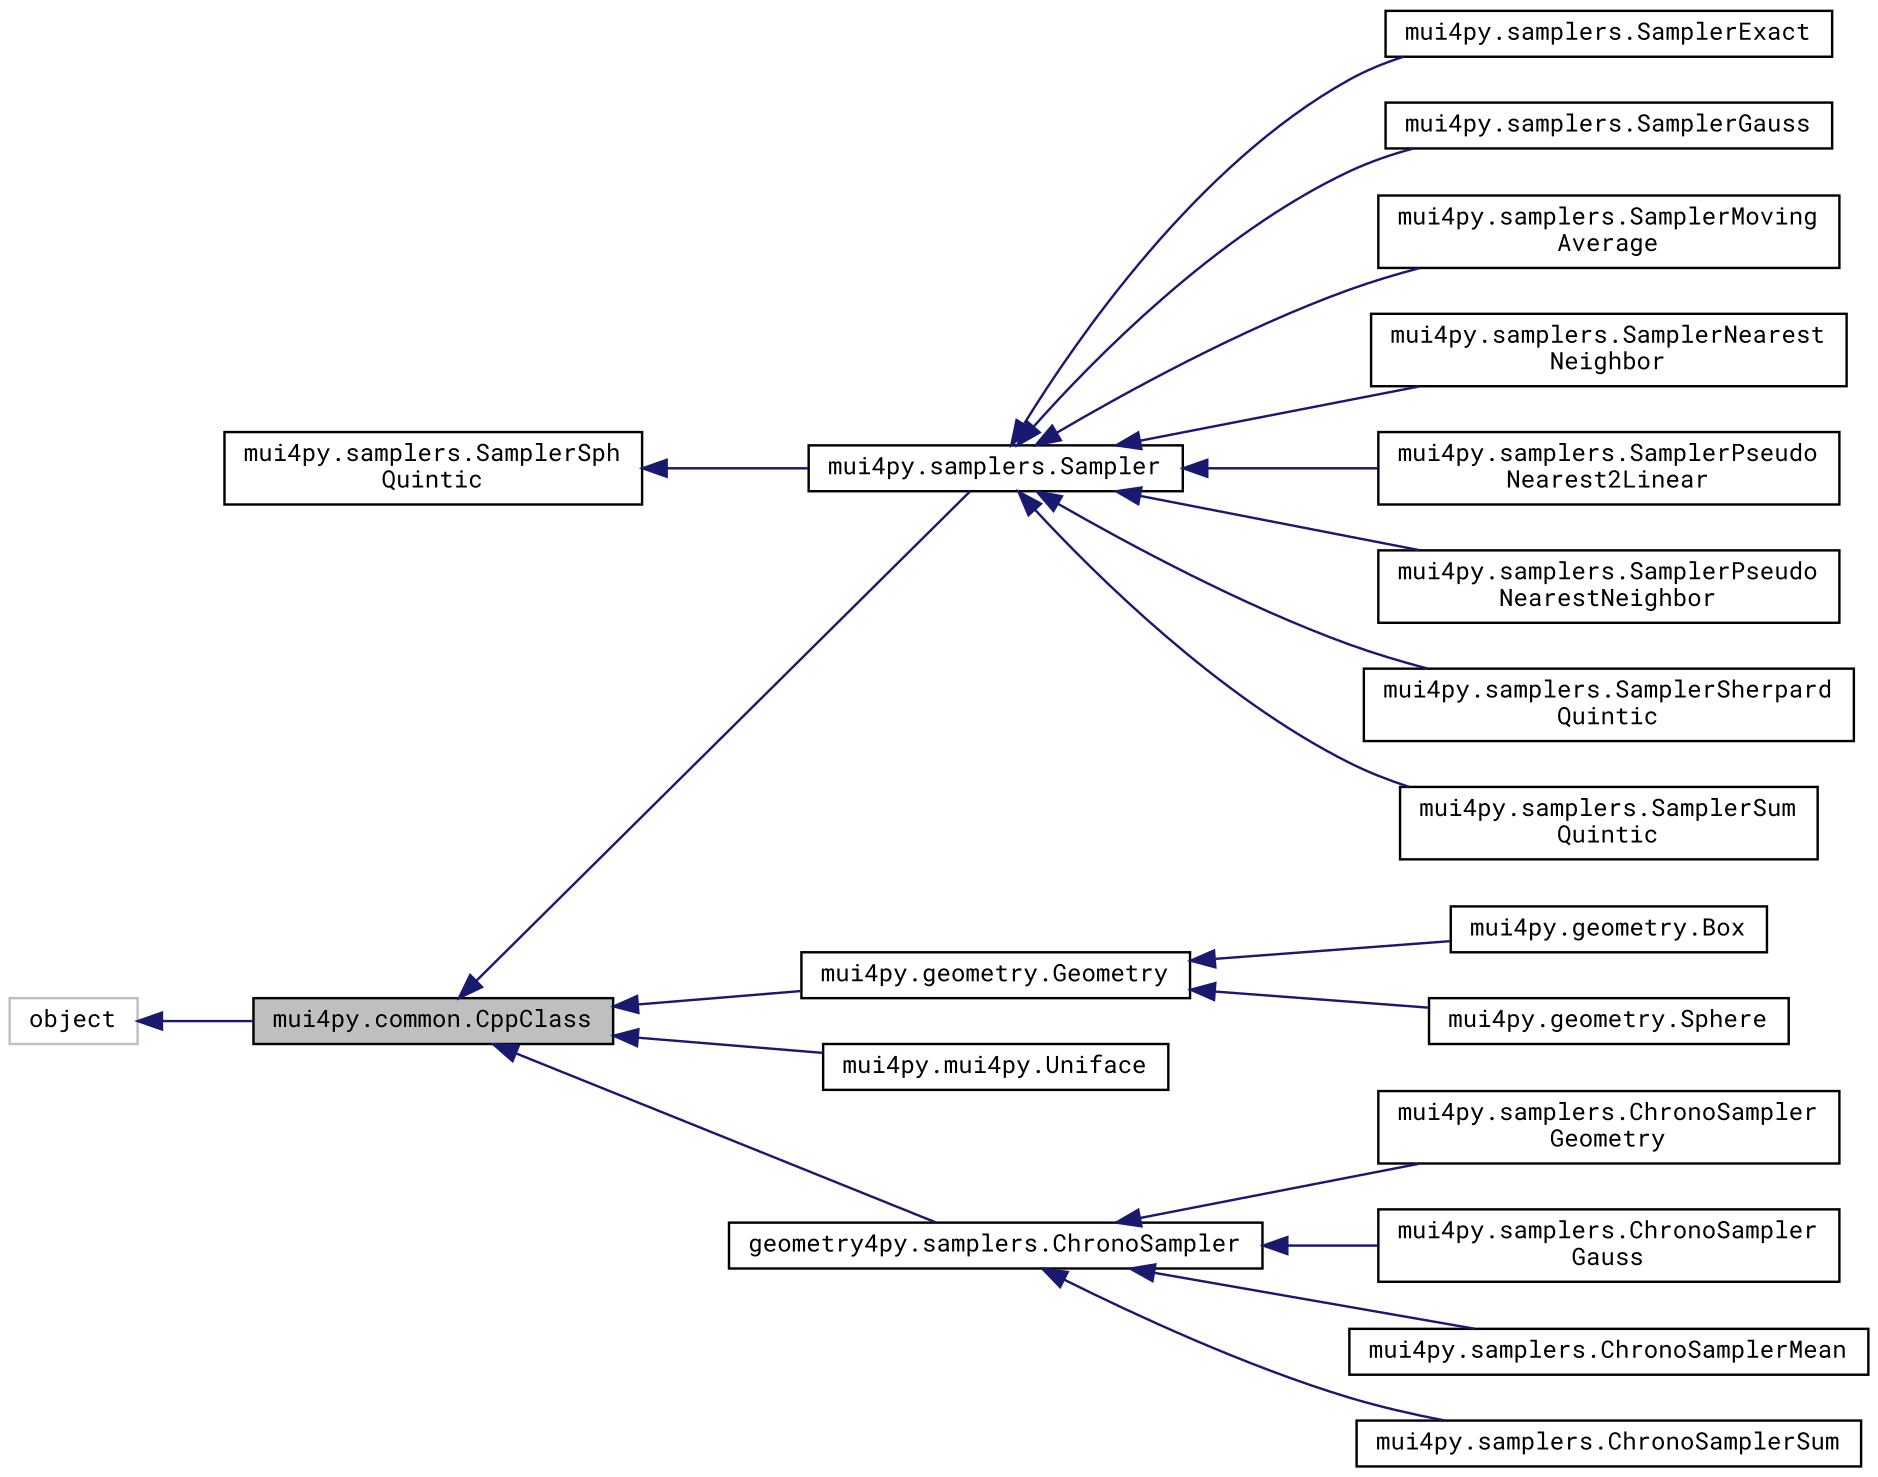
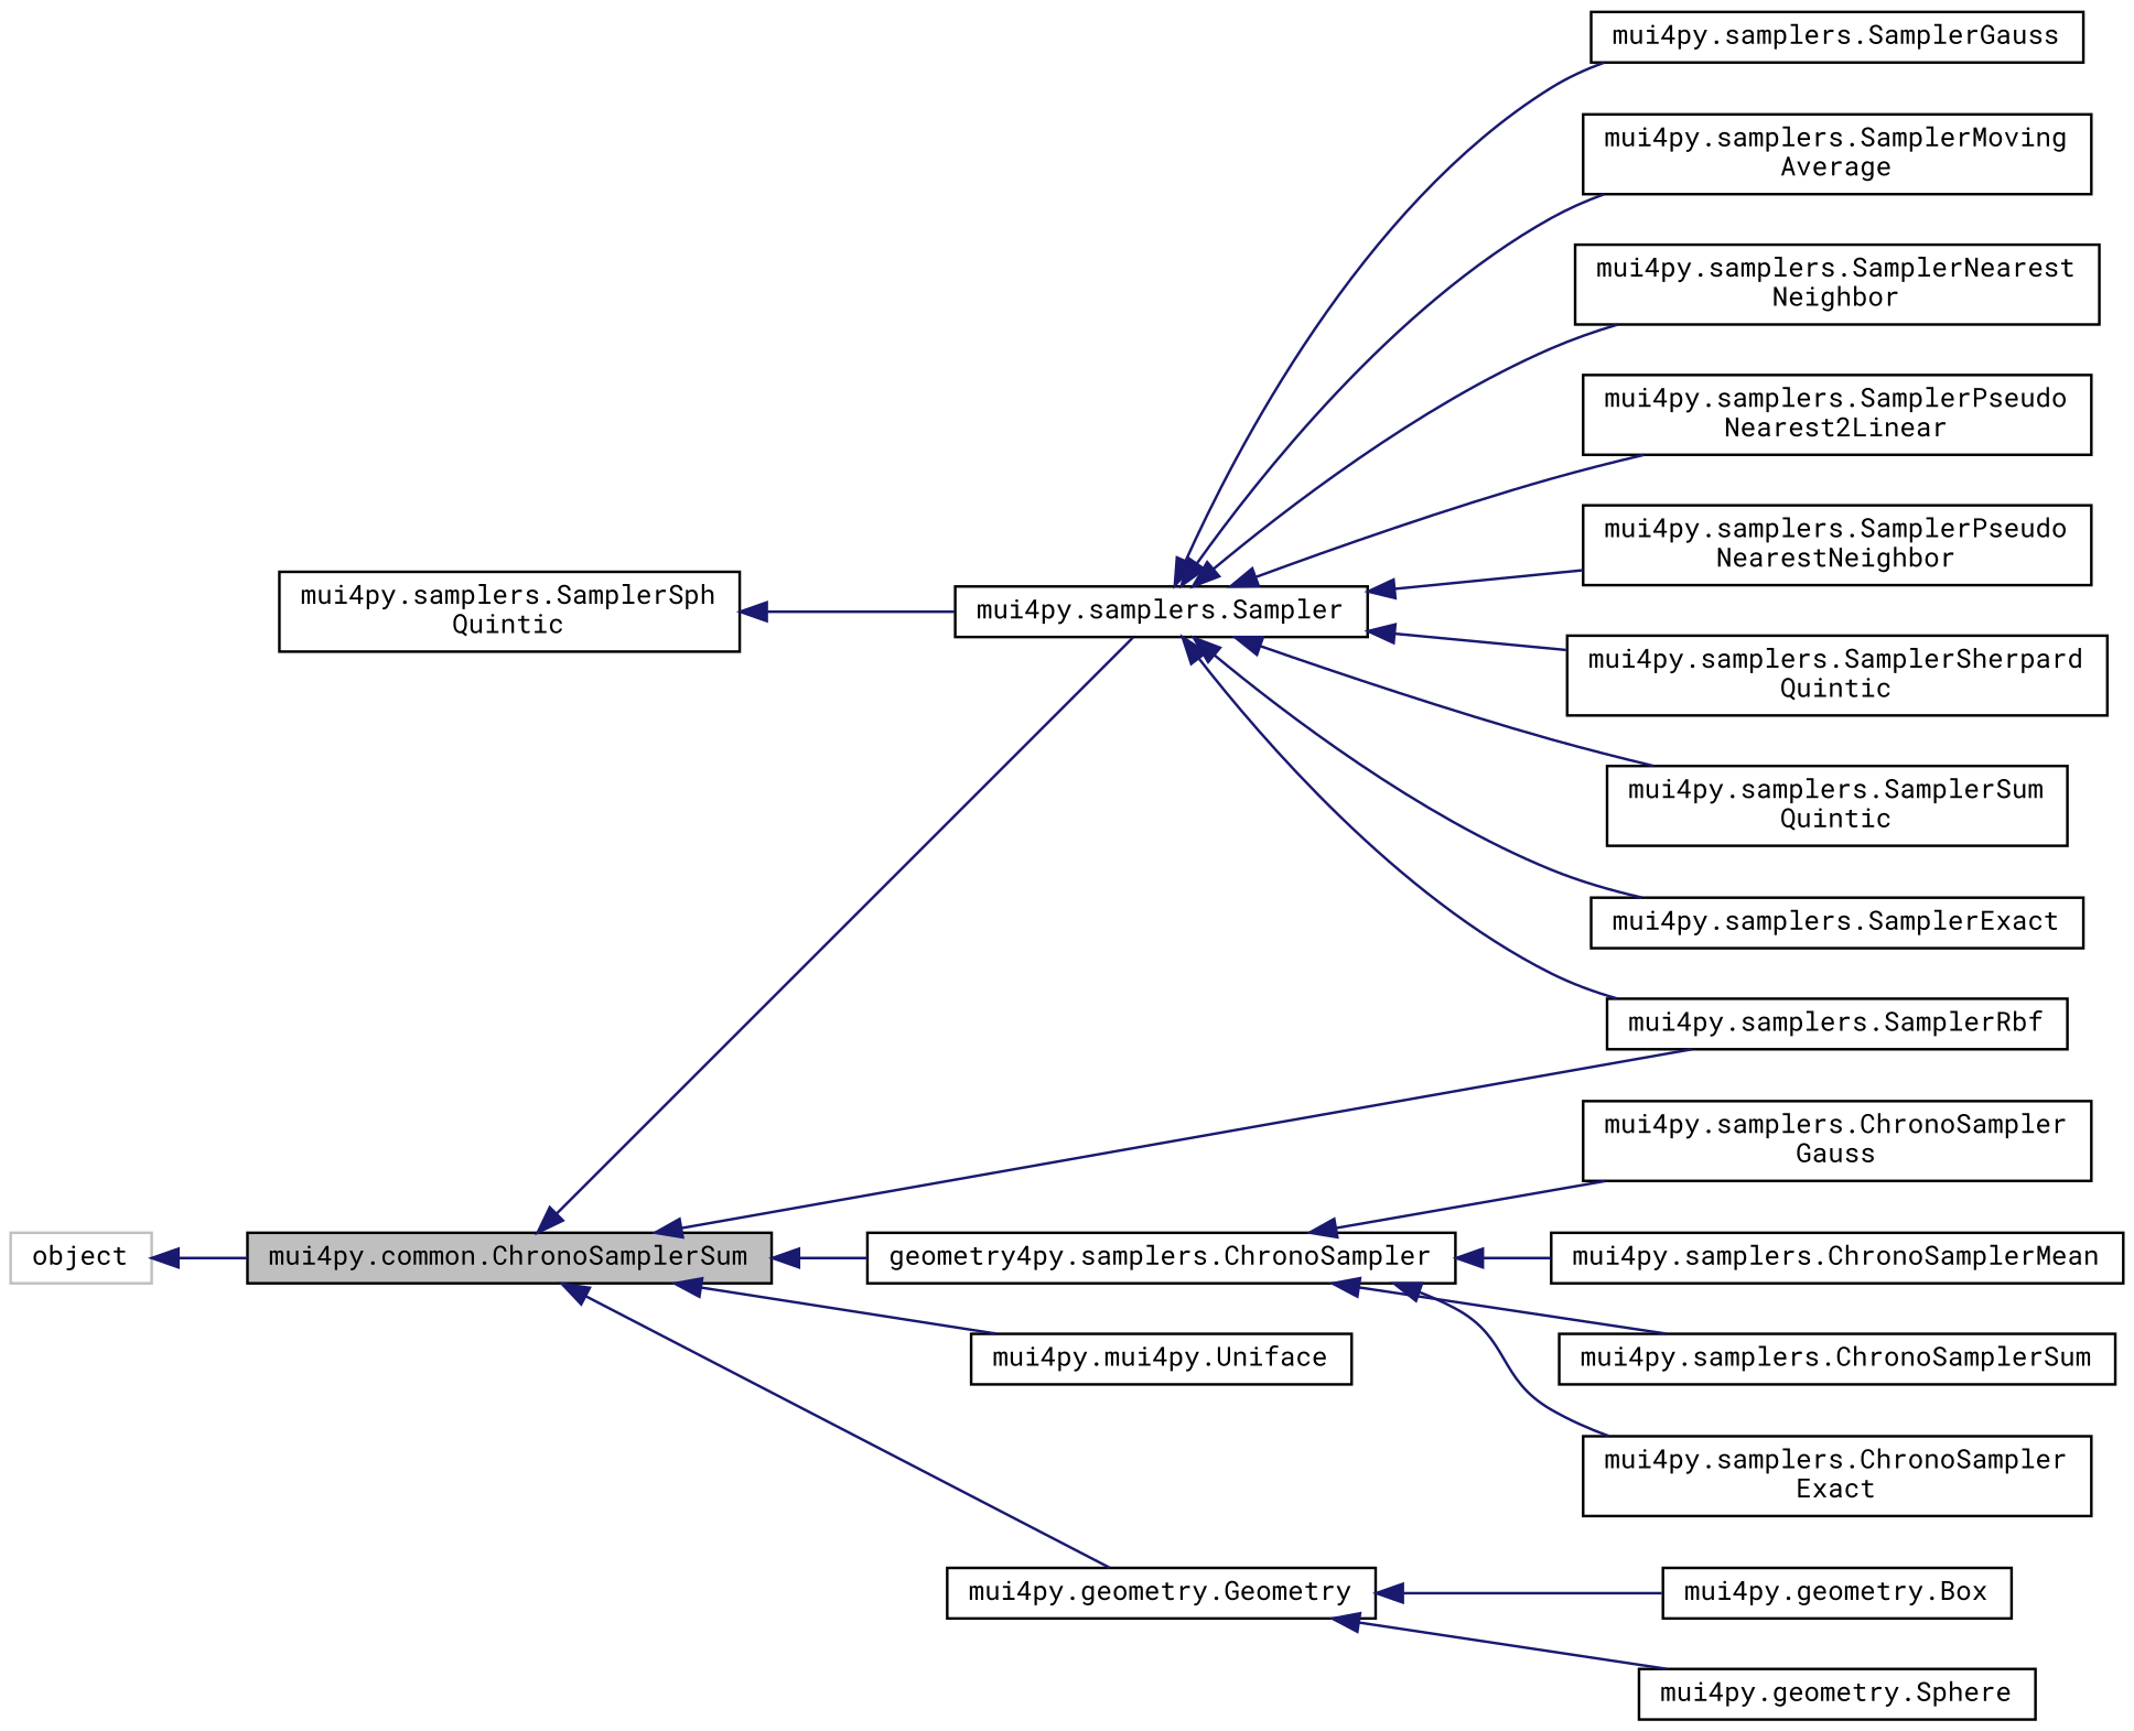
  digraph {
    fontname="Roboto Mono"
    rankdir=LR
    node [color=black fillcolor=white fontname="Roboto Mono" fontsize=10 shape=record style=filled]
    edge [color=midnightblue dir=back fontname="Roboto Mono" fontsize=10 labelfontname=Helvetica labelfontsize=10 style=solid]
-   n1 [fillcolor=grey75 fontcolor=black height=0.2 label="mui4py.common.CppClass" width=0.4]
+   n1 [fillcolor=grey75 fontcolor=black height=0.2 label="mui4py.common.ChronoSamplerSum" width=0.4]
    n2 [height=0.2 label="mui4py.geometry.Geometry" width=0.4]
    n3 [height=0.2 label="mui4py.mui4py.Uniface" width=0.4]
    n4 [height=0.2 label="geometry4py.samplers.ChronoSampler" width=0.4]
    n5 [height=0.2 label="mui4py.samplers.Sampler" width=0.4]
+   n6 [height=0.2 label="mui4py.samplers.SamplerRbf" width=0.4]
    n7 [height=0.2 label="mui4py.geometry.Box" width=0.4]
    n8 [height=0.2 label="mui4py.geometry.Sphere" width=0.4]
-   n9 [height=0.2 label="mui4py.samplers.ChronoSampler\lGeometry" width=0.4]
+   n9 [height=0.2 label="mui4py.samplers.ChronoSampler\lExact" width=0.4]
    n10 [height=0.2 label="mui4py.samplers.ChronoSampler\lGauss" width=0.4]
    n11 [height=0.2 label="mui4py.samplers.ChronoSamplerMean" width=0.4]
    n12 [height=0.2 label="mui4py.samplers.ChronoSamplerSum" width=0.4]
    n13 [height=0.2 label="mui4py.samplers.SamplerExact" width=0.4]
    n14 [height=0.2 label="mui4py.samplers.SamplerGauss" width=0.4]
    n15 [height=0.2 label="mui4py.samplers.SamplerMoving\lAverage" width=0.4]
    n16 [height=0.2 label="mui4py.samplers.SamplerNearest\lNeighbor" width=0.4]
    n17 [height=0.2 label="mui4py.samplers.SamplerPseudo\lNearest2Linear" width=0.4]
    n18 [height=0.2 label="mui4py.samplers.SamplerPseudo\lNearestNeighbor" width=0.4]
    n19 [height=0.2 label="mui4py.samplers.SamplerSherpard\lQuintic" width=0.4]
    n20 [height=0.2 label="mui4py.samplers.SamplerSum\lQuintic" width=0.4]
    n21 [color=grey75 height=0.2 label=object width=0.4]
    n22 [height=0.2 label="mui4py.samplers.SamplerSph\lQuintic" width=0.4]
    n1 -> n2
    n1 -> n3
    n1 -> n4
    n1 -> n5
+   n1 -> n6
    n2 -> n7
    n2 -> n8
    n4 -> n9
    n4 -> n10
    n4 -> n11
    n4 -> n12
+   n5 -> n6
    n5 -> n13
    n5 -> n14
    n5 -> n15
    n5 -> n16
    n5 -> n17
    n5 -> n18
    n5 -> n19
    n5 -> n20
    n21 -> n1
    n22 -> n5
  }
